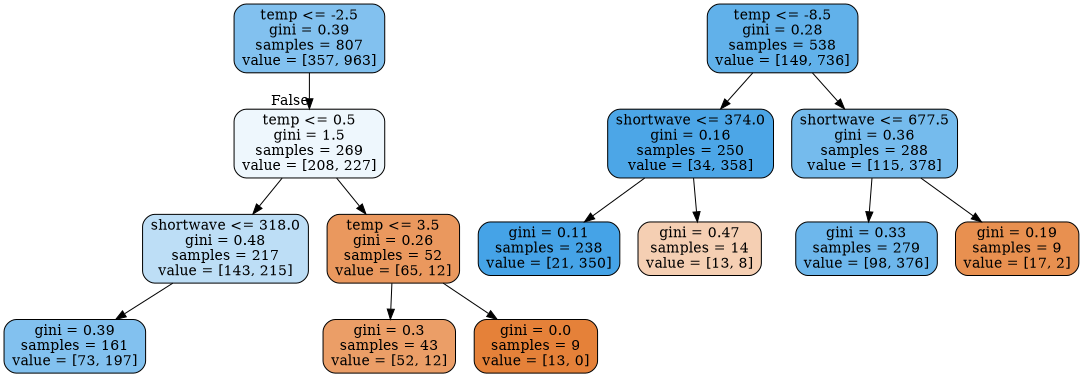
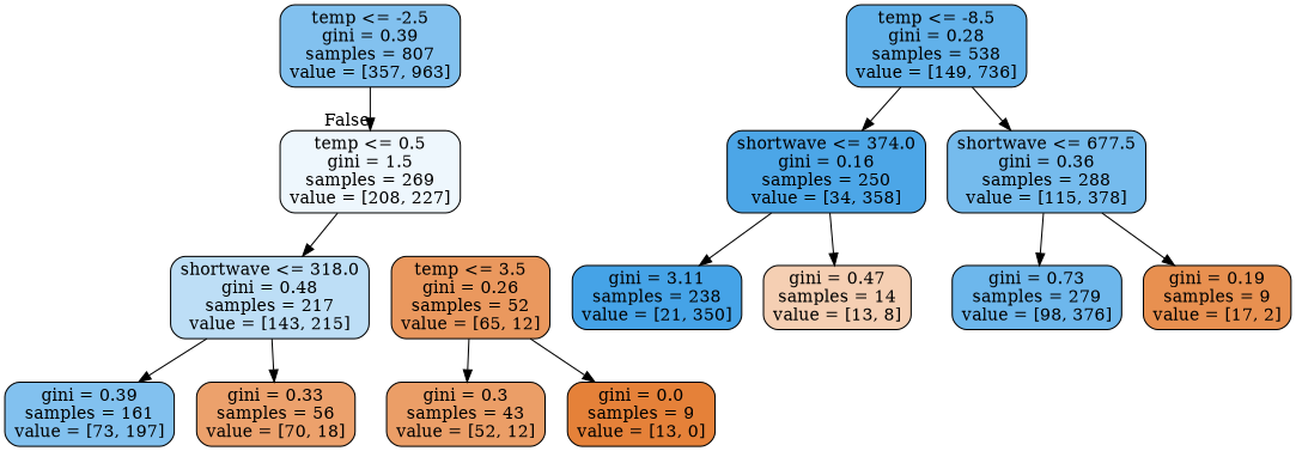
  digraph {
    fontname="DejaVu Serif"
    node [color=black fillcolor="#82c1ef" fontname="DejaVu Serif" shape=box style="filled, rounded"]
    edge [fontname="DejaVu Serif"]
    n1 [label="temp <= -2.5\ngini = 0.39\nsamples = 807\nvalue = [357, 963]"]
    n2 [fillcolor="#eef7fd" label="temp <= 0.5\ngini = 1.5\nsamples = 269\nvalue = [208, 227]"]
    n3 [fillcolor="#61b1ea" label="temp <= -8.5\ngini = 0.28\nsamples = 538\nvalue = [149, 736]"]
    n4 [fillcolor="#4ca6e7" label="shortwave <= 374.0\ngini = 0.16\nsamples = 250\nvalue = [34, 358]"]
    n5 [fillcolor="#75bbed" label="shortwave <= 677.5\ngini = 0.36\nsamples = 288\nvalue = [115, 378]"]
    n6 [fillcolor="#bddef6" label="shortwave <= 318.0\ngini = 0.48\nsamples = 217\nvalue = [143, 215]"]
    n7 [fillcolor="#ea985e" label="temp <= 3.5\ngini = 0.26\nsamples = 52\nvalue = [65, 12]"]
-   n8 [fillcolor="#45a3e7" label="gini = 0.11\nsamples = 238\nvalue = [21, 350]"]
+   n8 [fillcolor="#45a3e7" label="gini = 3.11\nsamples = 238\nvalue = [21, 350]"]
    n9 [fillcolor="#f5cfb3" label="gini = 0.47\nsamples = 14\nvalue = [13, 8]"]
-   n10 [fillcolor="#6db7ec" label="gini = 0.33\nsamples = 279\nvalue = [98, 376]"]
+   n10 [fillcolor="#6db7ec" label="gini = 0.73\nsamples = 279\nvalue = [98, 376]"]
    n11 [fillcolor="#e89050" label="gini = 0.19\nsamples = 9\nvalue = [17, 2]"]
    n12 [label="gini = 0.39\nsamples = 161\nvalue = [73, 197]"]
+   n13 [fillcolor="#eca16c" label="gini = 0.33\nsamples = 56\nvalue = [70, 18]"]
    n14 [fillcolor="#eb9e67" label="gini = 0.3\nsamples = 43\nvalue = [52, 12]"]
    n15 [fillcolor="#e58139" label="gini = 0.0\nsamples = 9\nvalue = [13, 0]"]
    n1 -> n2 [headlabel=False labelangle=-45 labeldistance=2.5]
    n2 -> n6
-   n2 -> n7
    n3 -> n4
    n3 -> n5
    n4 -> n8
    n4 -> n9
    n5 -> n10
    n5 -> n11
    n6 -> n12
+   n6 -> n13
    n7 -> n14
    n7 -> n15
  }
